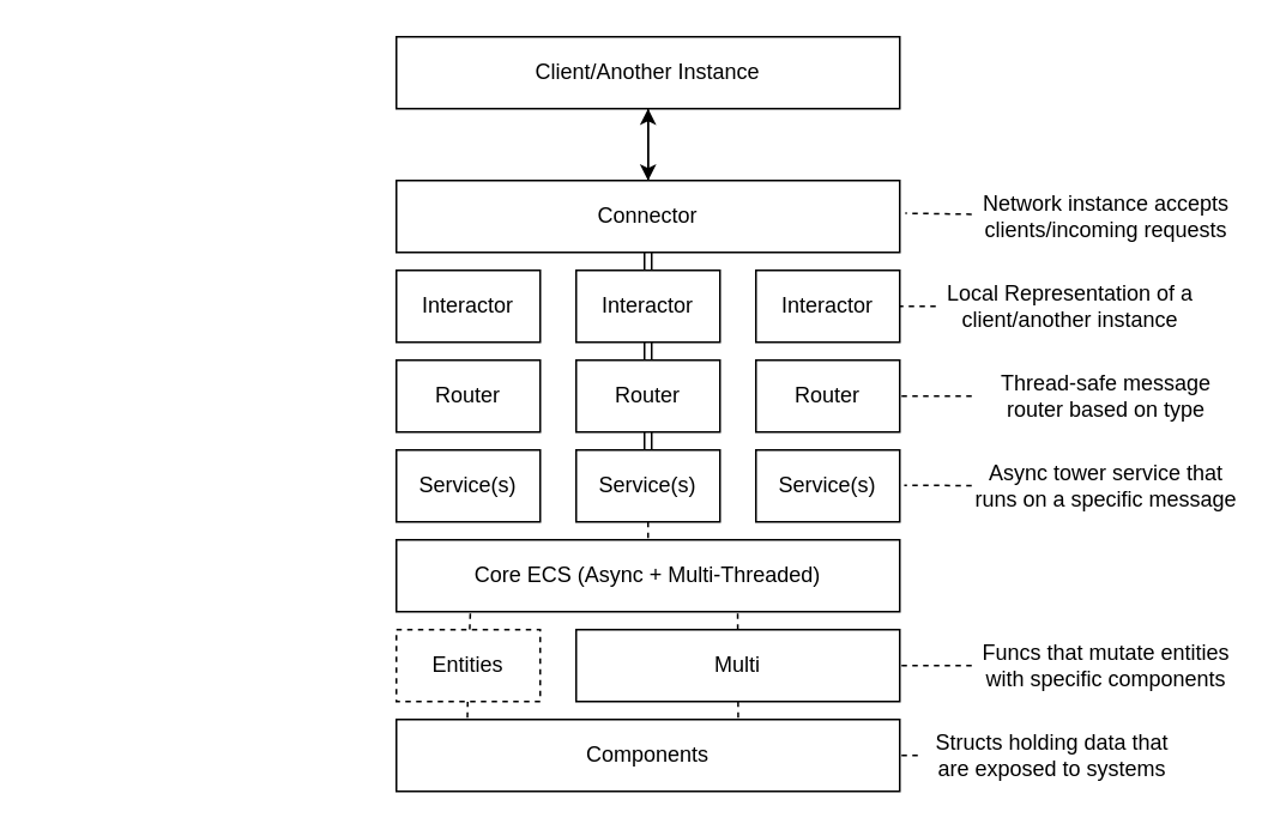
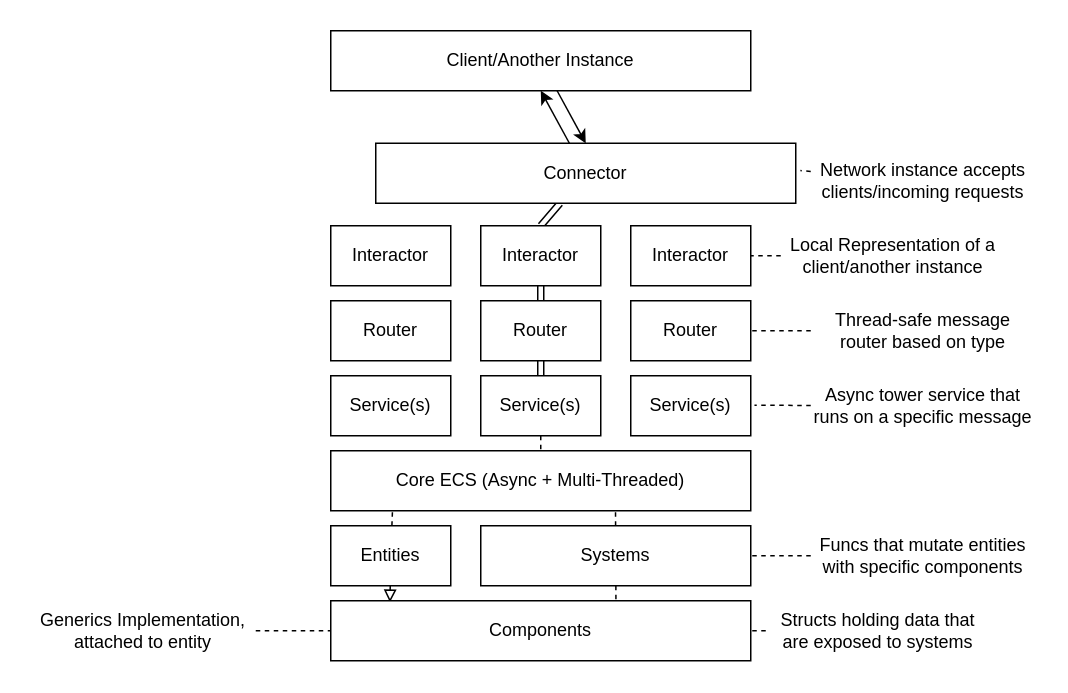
  <mxCell id="0" />
  <mxCell id="1" parent="0" />
  <mxCell id="2" style="edgeStyle=none;rounded=0;orthogonalLoop=1;jettySize=auto;html=1;" edge="1" parent="1" source="4"><mxGeometry relative="1" as="geometry"><mxPoint x="360" y="60" as="targetPoint" /></mxGeometry></mxCell>
  <mxCell id="3" style="edgeStyle=none;rounded=0;orthogonalLoop=1;jettySize=auto;html=1;entryX=0.5;entryY=0;entryDx=0;entryDy=0;shape=link;" edge="1" parent="1" source="4" target="7"><mxGeometry relative="1" as="geometry" /></mxCell>
- <mxCell id="4" value="Connector" style="rounded=0;whiteSpace=wrap;html=1;" vertex="1" parent="1"><mxGeometry x="220" y="100" width="280" height="40" as="geometry" /></mxCell>
+ <mxCell id="4" value="Connector" style="rounded=0;whiteSpace=wrap;html=1;" vertex="1" parent="1"><mxGeometry x="250" y="95" width="280" height="40" as="geometry" /></mxCell>
  <mxCell id="5" value="Interactor" style="rounded=0;whiteSpace=wrap;html=1;" vertex="1" parent="1"><mxGeometry x="220" y="150" width="80" height="40" as="geometry" /></mxCell>
  <mxCell id="6" style="edgeStyle=none;rounded=0;orthogonalLoop=1;jettySize=auto;html=1;shape=link;" edge="1" parent="1" source="7" target="11"><mxGeometry relative="1" as="geometry" /></mxCell>
  <mxCell id="7" value="Interactor" style="rounded=0;whiteSpace=wrap;html=1;" vertex="1" parent="1"><mxGeometry x="320" y="150" width="80" height="40" as="geometry" /></mxCell>
  <mxCell id="8" value="Interactor" style="rounded=0;whiteSpace=wrap;html=1;" vertex="1" parent="1"><mxGeometry x="420" y="150" width="80" height="40" as="geometry" /></mxCell>
  <mxCell id="9" value="Router" style="rounded=0;whiteSpace=wrap;html=1;" vertex="1" parent="1"><mxGeometry x="220" y="200" width="80" height="40" as="geometry" /></mxCell>
  <mxCell id="10" style="edgeStyle=none;shape=link;rounded=0;orthogonalLoop=1;jettySize=auto;html=1;entryX=0.5;entryY=0;entryDx=0;entryDy=0;" edge="1" parent="1" source="11" target="17"><mxGeometry relative="1" as="geometry" /></mxCell>
  <mxCell id="11" value="Router" style="rounded=0;whiteSpace=wrap;html=1;" vertex="1" parent="1"><mxGeometry x="320" y="200" width="80" height="40" as="geometry" /></mxCell>
  <mxCell id="12" value="Router" style="rounded=0;whiteSpace=wrap;html=1;" vertex="1" parent="1"><mxGeometry x="420" y="200" width="80" height="40" as="geometry" /></mxCell>
  <mxCell id="13" style="rounded=0;orthogonalLoop=1;jettySize=auto;html=1;entryX=0.5;entryY=0;entryDx=0;entryDy=0;" edge="1" parent="1" source="14" target="4"><mxGeometry relative="1" as="geometry" /></mxCell>
  <mxCell id="14" value="Client/Another Instance" style="rounded=0;whiteSpace=wrap;html=1;" vertex="1" parent="1"><mxGeometry x="220" y="20" width="280" height="40" as="geometry" /></mxCell>
  <mxCell id="15" value="Service(s)" style="rounded=0;whiteSpace=wrap;html=1;" vertex="1" parent="1"><mxGeometry x="220" y="250" width="80" height="40" as="geometry" /></mxCell>
  <mxCell id="16" style="edgeStyle=none;rounded=0;orthogonalLoop=1;jettySize=auto;html=1;entryX=0.5;entryY=0;entryDx=0;entryDy=0;dashed=1;endArrow=none;endFill=0;" edge="1" parent="1" source="17" target="27"><mxGeometry relative="1" as="geometry" /></mxCell>
  <mxCell id="17" value="Service(s)" style="rounded=0;whiteSpace=wrap;html=1;" vertex="1" parent="1"><mxGeometry x="320" y="250" width="80" height="40" as="geometry" /></mxCell>
  <mxCell id="18" value="Service(s)" style="rounded=0;whiteSpace=wrap;html=1;" vertex="1" parent="1"><mxGeometry x="420" y="250" width="80" height="40" as="geometry" /></mxCell>
  <mxCell id="19" style="edgeStyle=none;rounded=0;orthogonalLoop=1;jettySize=auto;html=1;entryX=1;entryY=0.5;entryDx=0;entryDy=0;dashed=1;endArrow=none;endFill=0;" edge="1" parent="1" source="20" target="8"><mxGeometry relative="1" as="geometry" /></mxCell>
  <mxCell id="20" value="Local Representation of a client/another instance" style="text;html=1;strokeColor=none;fillColor=none;align=center;verticalAlign=middle;whiteSpace=wrap;rounded=0;" vertex="1" parent="1"><mxGeometry x="520" y="150" width="150" height="40" as="geometry" /></mxCell>
  <mxCell id="21" style="edgeStyle=none;rounded=0;orthogonalLoop=1;jettySize=auto;html=1;entryX=1;entryY=0.5;entryDx=0;entryDy=0;dashed=1;endArrow=none;endFill=0;" edge="1" parent="1" source="22" target="12"><mxGeometry relative="1" as="geometry" /></mxCell>
  <mxCell id="22" value="Thread-safe message router based on type" style="text;html=1;strokeColor=none;fillColor=none;align=center;verticalAlign=middle;whiteSpace=wrap;rounded=0;" vertex="1" parent="1"><mxGeometry x="540" y="200" width="150" height="40" as="geometry" /></mxCell>
  <mxCell id="23" style="edgeStyle=none;rounded=0;orthogonalLoop=1;jettySize=auto;html=1;entryX=1.031;entryY=0.492;entryDx=0;entryDy=0;entryPerimeter=0;dashed=1;endArrow=none;endFill=0;" edge="1" parent="1" source="24" target="18"><mxGeometry relative="1" as="geometry" /></mxCell>
  <mxCell id="24" value="Async tower service that runs on a specific message" style="text;html=1;strokeColor=none;fillColor=none;align=center;verticalAlign=middle;whiteSpace=wrap;rounded=0;" vertex="1" parent="1"><mxGeometry x="540" y="250" width="150" height="40" as="geometry" /></mxCell>
  <mxCell id="25" style="edgeStyle=none;rounded=0;orthogonalLoop=1;jettySize=auto;html=1;entryX=1.011;entryY=0.455;entryDx=0;entryDy=0;entryPerimeter=0;dashed=1;endArrow=none;endFill=0;" edge="1" parent="1" source="26" target="4"><mxGeometry relative="1" as="geometry" /></mxCell>
  <mxCell id="26" value="Network instance accepts clients/incoming requests" style="text;html=1;strokeColor=none;fillColor=none;align=center;verticalAlign=middle;whiteSpace=wrap;rounded=0;" vertex="1" parent="1"><mxGeometry x="540" y="100" width="150" height="40" as="geometry" /></mxCell>
  <mxCell id="27" value="Core ECS (Async + Multi-Threaded)" style="rounded=0;whiteSpace=wrap;html=1;" vertex="1" parent="1"><mxGeometry x="220" y="300" width="280" height="40" as="geometry" /></mxCell>
  <mxCell id="28" style="edgeStyle=none;rounded=0;orthogonalLoop=1;jettySize=auto;html=1;entryX=0.147;entryY=0.992;entryDx=0;entryDy=0;entryPerimeter=0;dashed=1;endArrow=none;endFill=0;" edge="1" parent="1" source="30" target="27"><mxGeometry relative="1" as="geometry" /></mxCell>
- <mxCell id="29" style="edgeStyle=none;rounded=0;orthogonalLoop=1;jettySize=auto;html=1;entryX=0.141;entryY=0.026;entryDx=0;entryDy=0;entryPerimeter=0;dashed=1;endArrow=none;endFill=0;" edge="1" parent="1" source="30" target="34"><mxGeometry relative="1" as="geometry" /></mxCell>
- <mxCell id="30" value="Entities" style="rounded=0;whiteSpace=wrap;html=1;dashed=1;" vertex="1" parent="1"><mxGeometry x="220" y="350" width="80" height="40" as="geometry" /></mxCell>
+ <mxCell id="29" style="edgeStyle=none;rounded=0;orthogonalLoop=1;jettySize=auto;html=1;entryX=0.141;entryY=0.026;entryDx=0;entryDy=0;entryPerimeter=0;dashed=1;endArrow=block;endFill=0;" edge="1" parent="1" source="30" target="34"><mxGeometry relative="1" as="geometry" /></mxCell>
+ <mxCell id="30" value="Entities" style="rounded=0;whiteSpace=wrap;html=1;" vertex="1" parent="1"><mxGeometry x="220" y="350" width="80" height="40" as="geometry" /></mxCell>
  <mxCell id="31" style="edgeStyle=none;rounded=0;orthogonalLoop=1;jettySize=auto;html=1;entryX=0.678;entryY=0.985;entryDx=0;entryDy=0;entryPerimeter=0;dashed=1;endArrow=none;endFill=0;" edge="1" parent="1" source="33" target="27"><mxGeometry relative="1" as="geometry" /></mxCell>
  <mxCell id="32" style="edgeStyle=none;rounded=0;orthogonalLoop=1;jettySize=auto;html=1;entryX=0.679;entryY=-0.008;entryDx=0;entryDy=0;entryPerimeter=0;dashed=1;endArrow=none;endFill=0;" edge="1" parent="1" source="33" target="34"><mxGeometry relative="1" as="geometry" /></mxCell>
- <mxCell id="33" value="Multi" style="rounded=0;whiteSpace=wrap;html=1;" vertex="1" parent="1"><mxGeometry x="320" y="350" width="180" height="40" as="geometry" /></mxCell>
+ <mxCell id="33" value="Systems" style="rounded=0;whiteSpace=wrap;html=1;" vertex="1" parent="1"><mxGeometry x="320" y="350" width="180" height="40" as="geometry" /></mxCell>
  <mxCell id="34" value="Components" style="rounded=0;whiteSpace=wrap;html=1;" vertex="1" parent="1"><mxGeometry x="220" y="400" width="280" height="40" as="geometry" /></mxCell>
  <mxCell id="35" style="edgeStyle=none;rounded=0;orthogonalLoop=1;jettySize=auto;html=1;entryX=1;entryY=0.5;entryDx=0;entryDy=0;dashed=1;endArrow=none;endFill=0;" edge="1" parent="1" source="36" target="33"><mxGeometry relative="1" as="geometry" /></mxCell>
  <mxCell id="36" value="Funcs that mutate entities with specific components" style="text;html=1;strokeColor=none;fillColor=none;align=center;verticalAlign=middle;whiteSpace=wrap;rounded=0;" vertex="1" parent="1"><mxGeometry x="540" y="350" width="150" height="40" as="geometry" /></mxCell>
  <mxCell id="37" style="edgeStyle=none;rounded=0;orthogonalLoop=1;jettySize=auto;html=1;entryX=1;entryY=0.5;entryDx=0;entryDy=0;dashed=1;endArrow=none;endFill=0;" edge="1" parent="1" source="38" target="34"><mxGeometry relative="1" as="geometry" /></mxCell>
  <mxCell id="38" value="Structs holding data that are exposed to systems" style="text;html=1;strokeColor=none;fillColor=none;align=center;verticalAlign=middle;whiteSpace=wrap;rounded=0;" vertex="1" parent="1"><mxGeometry x="510" y="400" width="150" height="40" as="geometry" /></mxCell>
+ <mxCell id="39" style="edgeStyle=none;rounded=0;orthogonalLoop=1;jettySize=auto;html=1;entryX=0;entryY=0.5;entryDx=0;entryDy=0;dashed=1;endArrow=none;endFill=0;" edge="1" parent="1" source="40" target="34"><mxGeometry relative="1" as="geometry" /></mxCell>
+ <mxCell id="40" value="Generics Implementation, attached to entity" style="text;html=1;strokeColor=none;fillColor=none;align=center;verticalAlign=middle;whiteSpace=wrap;rounded=0;" vertex="1" parent="1"><mxGeometry x="20" y="400" width="150" height="40" as="geometry" /></mxCell>
